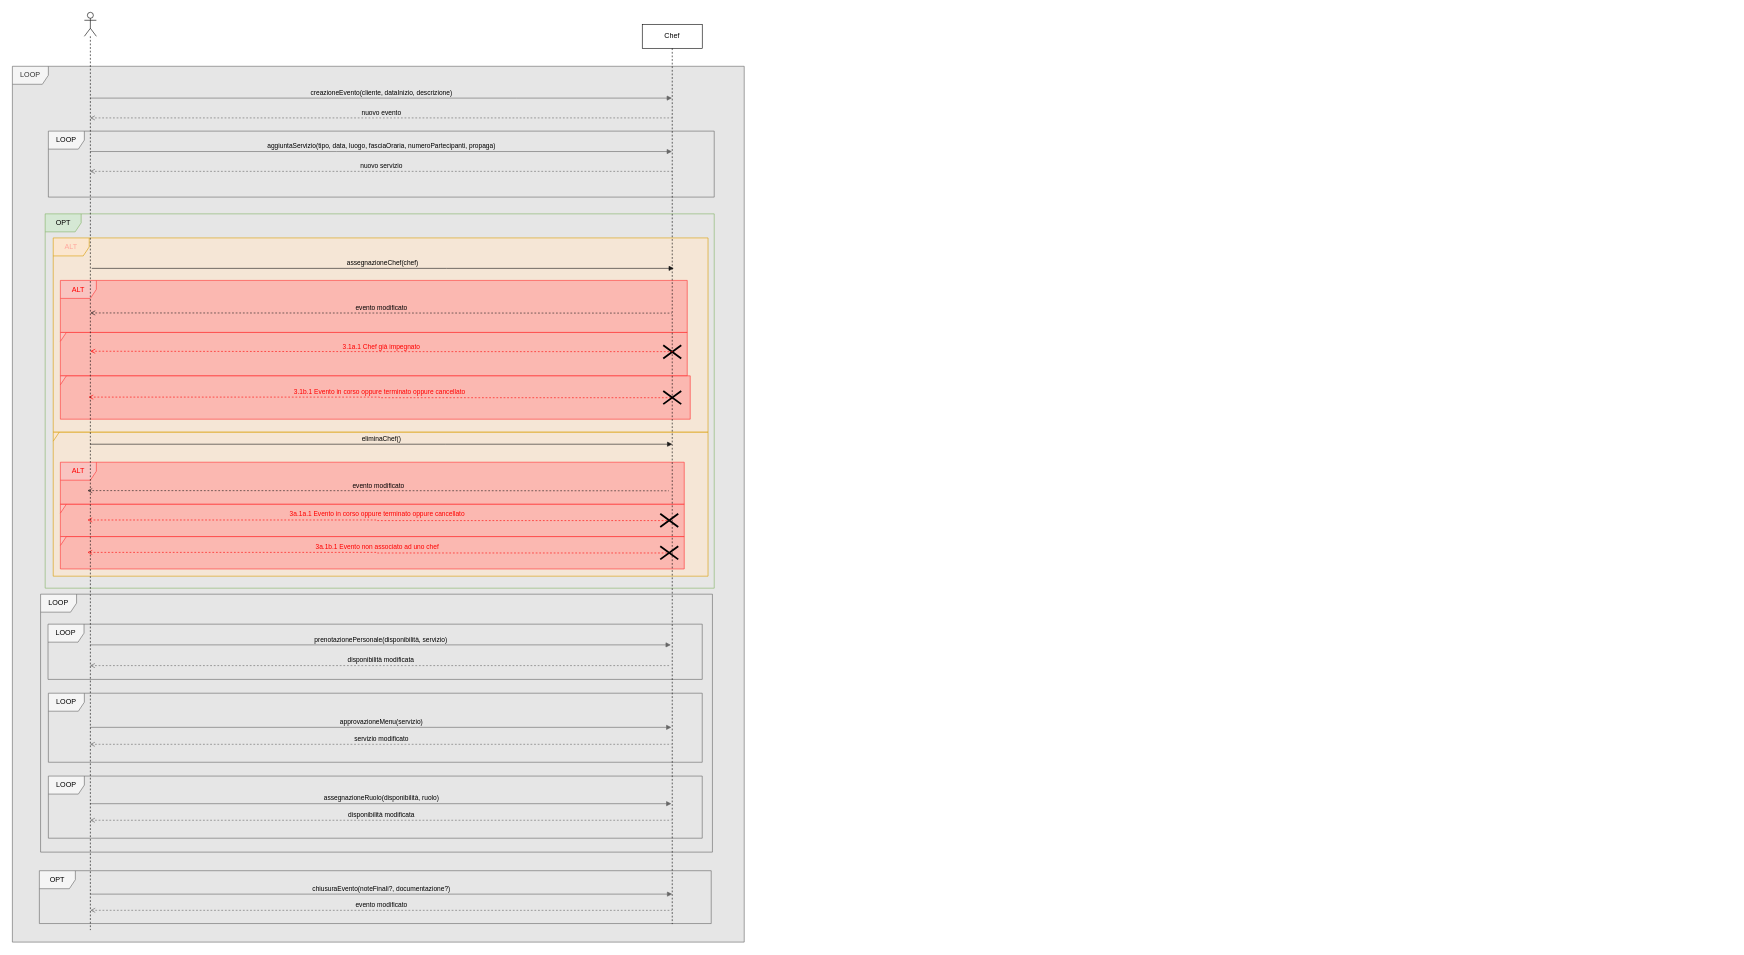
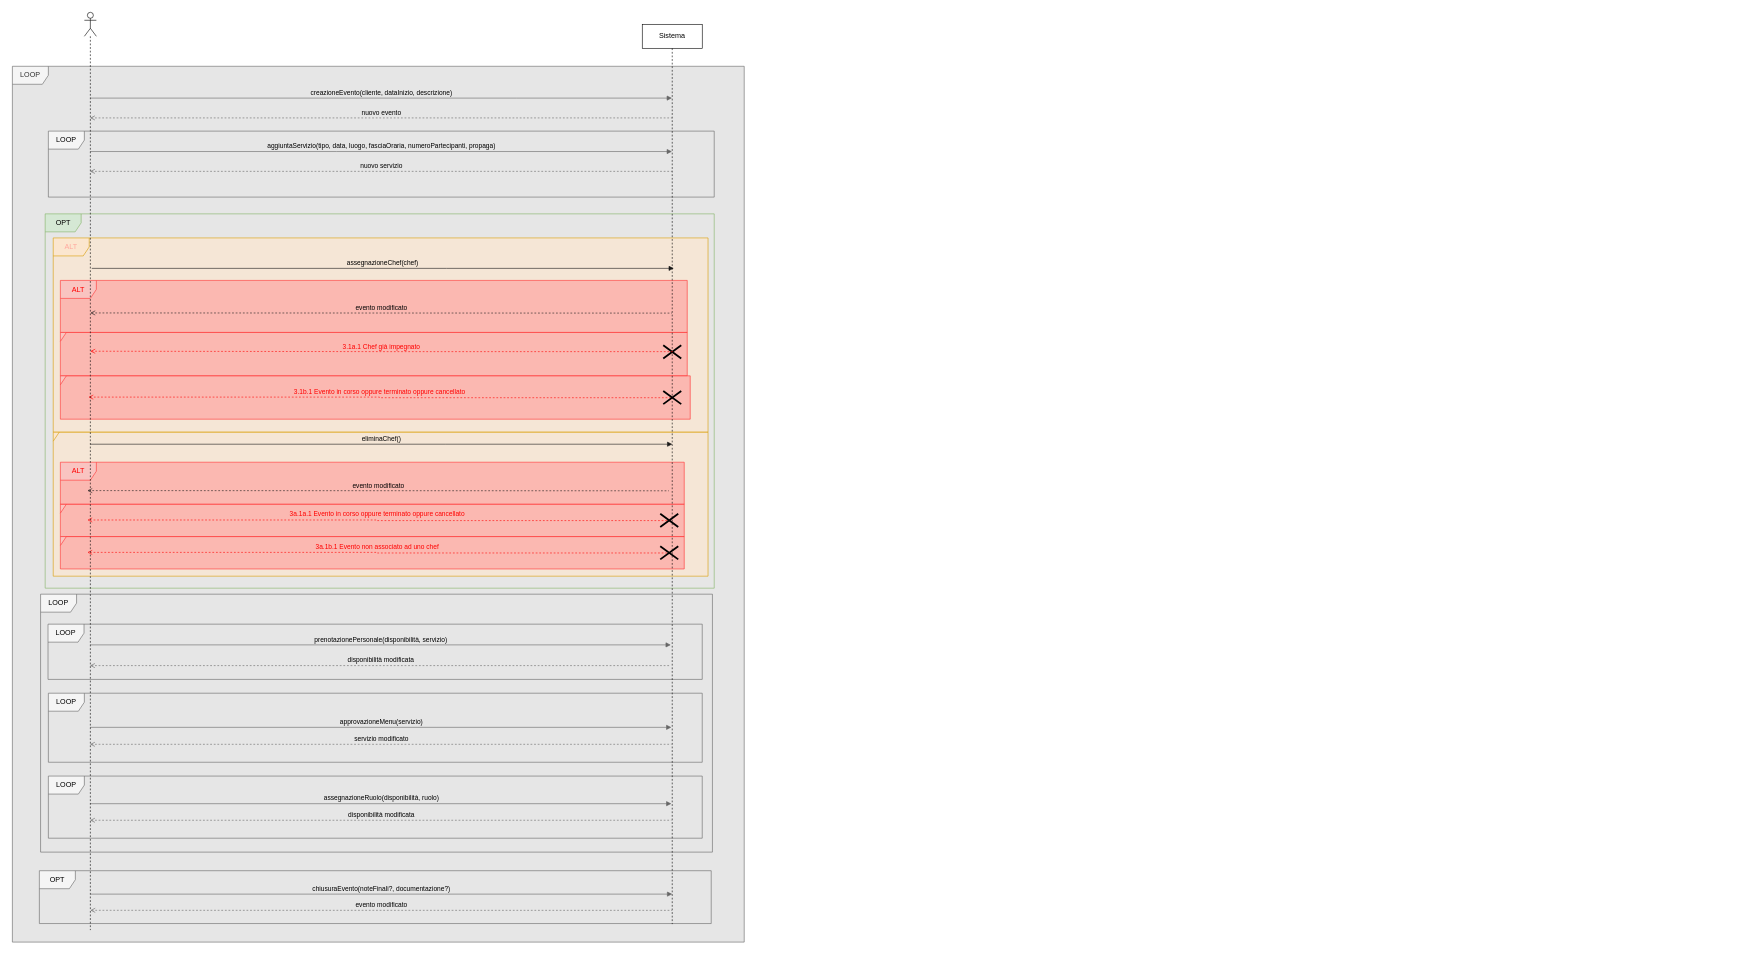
  <mxCell id="0" />
  <mxCell id="1" parent="0" />
  <mxCell id="2" value="LOOP" style="shape=umlFrame;whiteSpace=wrap;html=1;pointerEvents=0;fillColor=#F5F5F5;strokeColor=#666666;fontColor=#333333;swimlaneFillColor=#E6E6E6;" parent="1" vertex="1"><mxGeometry x="20" y="110" width="1220" height="1460" as="geometry" /></mxCell>
  <mxCell id="3" value="" style="group" parent="1" vertex="1" connectable="0"><mxGeometry x="70" y="130" width="2815" height="1269.6" as="geometry" /></mxCell>
  <mxCell id="4" value="" style="group" parent="3" vertex="1" connectable="0"><mxGeometry x="30" width="1060" height="88.081" as="geometry" /></mxCell>
  <mxCell id="5" value="creazioneEvento(cliente, dataInizio, descrizione)" style="html=1;verticalAlign=bottom;endArrow=block;edgeStyle=elbowEdgeStyle;elbow=vertical;curved=0;rounded=0;strokeColor=#666666;labelBackgroundColor=none;" parent="4" source="47" target="48" edge="1"><mxGeometry width="80" relative="1" as="geometry"><mxPoint x="80" as="sourcePoint" /><mxPoint x="500" y="11.01" as="targetPoint" /><Array as="points"><mxPoint x="760" y="33.03" /><mxPoint x="50" /></Array></mxGeometry></mxCell>
  <mxCell id="6" value="nuovo evento" style="html=1;verticalAlign=bottom;endArrow=none;edgeStyle=elbowEdgeStyle;elbow=vertical;curved=0;rounded=0;startArrow=open;startFill=0;endFill=0;dashed=1;strokeColor=#666666;labelBackgroundColor=none;" parent="4" source="47" target="48" edge="1"><mxGeometry width="80" relative="1" as="geometry"><mxPoint x="630" y="187.172" as="sourcePoint" /><mxPoint x="710" y="187.172" as="targetPoint" /><Array as="points"><mxPoint x="760" y="66.061" /><mxPoint x="550" y="44.04" /></Array></mxGeometry></mxCell>
  <mxCell id="7" value="LOOP" style="shape=umlFrame;whiteSpace=wrap;html=1;pointerEvents=0;fillColor=#F5F5F5;strokeColor=#666666;swimlaneFillColor=#E6E6E6;" parent="3" vertex="1"><mxGeometry x="-3" y="860" width="1120" height="430" as="geometry" /></mxCell>
  <mxCell id="8" value="" style="group" parent="3" vertex="1" connectable="0"><mxGeometry x="10" y="88.08" width="1110" height="110" as="geometry" /></mxCell>
  <mxCell id="9" value="LOOP" style="shape=umlFrame;whiteSpace=wrap;html=1;pointerEvents=0;fillColor=#F5F5F5;strokeColor=#666666;swimlaneFillColor=#E6E6E6;gradientColor=none;shadow=0;" parent="8" vertex="1"><mxGeometry width="1110" height="110" as="geometry" /></mxCell>
  <mxCell id="10" value="" style="group" parent="3" vertex="1" connectable="0"><mxGeometry x="10" y="910" width="1090.004" height="356.81" as="geometry" /></mxCell>
  <mxCell id="11" value="" style="group" parent="10" vertex="1" connectable="0"><mxGeometry y="253.22" width="1090" height="103.59" as="geometry" /></mxCell>
  <mxCell id="12" value="assegnazioneRuolo(disponibilità, ruolo)" style="html=1;verticalAlign=bottom;endArrow=block;edgeStyle=elbowEdgeStyle;elbow=vertical;curved=0;rounded=0;movable=1;resizable=1;rotatable=1;deletable=1;editable=1;locked=0;connectable=1;strokeColor=#666666;labelBackgroundColor=none;" parent="11" source="47" edge="1"><mxGeometry width="80" relative="1" as="geometry"><mxPoint x="41.132" y="46.04" as="sourcePoint" /><mxPoint x="1038.585" y="46.04" as="targetPoint" /><Array as="points"><mxPoint x="647.83" y="46.04" /><mxPoint x="577.021" y="92.08" /></Array></mxGeometry></mxCell>
  <mxCell id="13" value="disponibilità modificata" style="html=1;verticalAlign=bottom;endArrow=none;edgeStyle=elbowEdgeStyle;elbow=vertical;curved=0;rounded=0;startArrow=open;startFill=0;endFill=0;movable=1;resizable=1;rotatable=1;deletable=1;editable=1;locked=0;connectable=1;dashed=1;labelBackgroundColor=none;strokeColor=#666666;" parent="11" source="47" edge="1"><mxGeometry width="80" relative="1" as="geometry"><mxPoint x="41.132" y="73.664" as="sourcePoint" /><mxPoint x="1038.585" y="73.664" as="targetPoint" /><Array as="points"><mxPoint x="555.283" y="73.664" /></Array></mxGeometry></mxCell>
  <mxCell id="14" value="LOOP" style="shape=umlFrame;whiteSpace=wrap;html=1;pointerEvents=0;fillColor=#F5F5F5;strokeColor=#666666;" parent="11" vertex="1"><mxGeometry width="1090" height="103.59" as="geometry" /></mxCell>
  <mxCell id="15" value="" style="group" parent="10" vertex="1" connectable="0"><mxGeometry y="115.1" width="1090" height="115.1" as="geometry" /></mxCell>
  <mxCell id="16" value="approvazioneMenu(servizio)" style="html=1;verticalAlign=bottom;endArrow=block;edgeStyle=elbowEdgeStyle;elbow=vertical;curved=0;rounded=0;movable=1;resizable=1;rotatable=1;deletable=1;editable=1;locked=0;connectable=1;strokeColor=#666666;labelBackgroundColor=none;" parent="15" source="47" edge="1"><mxGeometry width="80" relative="1" as="geometry"><mxPoint x="41.132" y="56.88" as="sourcePoint" /><mxPoint x="1038.585" y="56.88" as="targetPoint" /><Array as="points"><mxPoint x="647.83" y="56.88" /><mxPoint x="577.021" y="102.92" /></Array></mxGeometry></mxCell>
  <mxCell id="17" value="servizio modificato" style="html=1;verticalAlign=bottom;endArrow=none;edgeStyle=elbowEdgeStyle;elbow=vertical;curved=0;rounded=0;startArrow=open;startFill=0;endFill=0;movable=1;resizable=1;rotatable=1;deletable=1;editable=1;locked=0;connectable=1;dashed=1;labelBackgroundColor=none;strokeColor=#666666;" parent="15" source="47" edge="1"><mxGeometry width="80" relative="1" as="geometry"><mxPoint x="41.132" y="85.174" as="sourcePoint" /><mxPoint x="1038.585" y="85.174" as="targetPoint" /><Array as="points"><mxPoint x="555.283" y="85.174" /></Array></mxGeometry></mxCell>
  <mxCell id="18" value="LOOP" style="shape=umlFrame;whiteSpace=wrap;html=1;pointerEvents=0;fillColor=#F5F5F5;strokeColor=#666666;" parent="15" vertex="1"><mxGeometry width="1090" height="115.1" as="geometry" /></mxCell>
  <mxCell id="19" value="" style="group" parent="10" vertex="1" connectable="0"><mxGeometry x="-20.566" width="1110.57" height="92.08" as="geometry" /></mxCell>
  <mxCell id="20" value="LOOP" style="shape=umlFrame;whiteSpace=wrap;html=1;pointerEvents=0;fillColor=#F5F5F5;strokeColor=#666666;" parent="19" vertex="1"><mxGeometry x="20" width="1090.57" height="92.08" as="geometry" /></mxCell>
  <mxCell id="21" value="prenotazionePersonale(disponibilità, servizio)" style="html=1;verticalAlign=bottom;endArrow=block;edgeStyle=elbowEdgeStyle;elbow=vertical;curved=0;rounded=0;movable=1;resizable=1;rotatable=1;deletable=1;editable=1;locked=0;connectable=1;strokeColor=#666666;labelBackgroundColor=none;" parent="19" source="47" edge="1"><mxGeometry width="80" relative="1" as="geometry"><mxPoint x="47.147" y="34.53" as="sourcePoint" /><mxPoint x="1058.181" y="35.0" as="targetPoint" /><Array as="points"><mxPoint x="665.292" y="34.53" /><mxPoint x="593.147" y="80.57" /></Array></mxGeometry></mxCell>
  <mxCell id="22" value="disponibilità modificata" style="html=1;verticalAlign=bottom;endArrow=none;edgeStyle=elbowEdgeStyle;elbow=vertical;curved=0;rounded=0;startArrow=open;startFill=0;endFill=0;movable=1;resizable=1;rotatable=1;deletable=1;editable=1;locked=0;connectable=1;dashed=1;labelBackgroundColor=none;strokeColor=#666666;" parent="19" source="47" edge="1"><mxGeometry width="80" relative="1" as="geometry"><mxPoint x="41.908" y="69.06" as="sourcePoint" /><mxPoint x="1058.181" y="69.06" as="targetPoint" /><Array as="points"><mxPoint x="565.76" y="69.06" /></Array></mxGeometry></mxCell>
  <mxCell id="23" value="" style="group" parent="3" vertex="1" connectable="0"><mxGeometry x="15" y="1321" width="1100" height="88.081" as="geometry" /></mxCell>
  <mxCell id="24" value="evento modificato" style="html=1;verticalAlign=bottom;endArrow=none;edgeStyle=elbowEdgeStyle;elbow=vertical;curved=0;rounded=0;startArrow=open;startFill=0;endFill=0;dashed=1;labelBackgroundColor=none;strokeColor=#666666;" parent="23" target="48" edge="1"><mxGeometry width="80" relative="1" as="geometry"><mxPoint x="65" y="65.995" as="sourcePoint" /><mxPoint x="1015" y="66.061" as="targetPoint" /><Array as="points"><mxPoint x="545" y="66.061" /></Array></mxGeometry></mxCell>
  <mxCell id="25" value="OPT" style="shape=umlFrame;whiteSpace=wrap;html=1;pointerEvents=0;fillColor=#F5F5F5;strokeColor=#666666;" parent="23" vertex="1"><mxGeometry x="-20" width="1120" height="88.08" as="geometry" /></mxCell>
  <mxCell id="26" value="chiusuraEvento(noteFinali?, documentazione?)" style="html=1;verticalAlign=bottom;endArrow=block;edgeStyle=elbowEdgeStyle;elbow=vertical;curved=0;rounded=0;movable=1;resizable=1;rotatable=1;deletable=1;editable=1;locked=0;connectable=1;strokeColor=#666666;labelBackgroundColor=none;" parent="23" edge="1"><mxGeometry width="80" relative="1" as="geometry"><mxPoint x="65" y="39" as="sourcePoint" /><mxPoint x="1035" y="39" as="targetPoint" /><Array as="points"><mxPoint x="655" y="39" /><mxPoint x="586.14" y="85.04" /></Array></mxGeometry></mxCell>
  <mxCell id="27" value="ALT" style="shape=umlFrame;whiteSpace=wrap;html=1;fontColor=#FFA89E;swimlaneFillColor=#FFE6CC;fillColor=#ffe6cc;strokeColor=#d79b00;fillOpacity=60;" parent="3" vertex="1"><mxGeometry x="18.1" y="266.13" width="1091.57" height="323.87" as="geometry" /></mxCell>
  <mxCell id="28" value="OPT" style="shape=umlFrame;whiteSpace=wrap;html=1;pointerEvents=0;fillColor=#d5e8d4;strokeColor=#82b366;" parent="3" vertex="1"><mxGeometry x="4.67" y="226" width="1115.33" height="624" as="geometry" /></mxCell>
  <mxCell id="29" value="assegnazioneChef(chef)" style="html=1;verticalAlign=bottom;endArrow=block;edgeStyle=elbowEdgeStyle;elbow=vertical;curved=0;rounded=0;strokeColor=#1A1A1A;labelBackgroundColor=none;" parent="3" edge="1"><mxGeometry x="0.0" width="80" relative="1" as="geometry"><mxPoint x="82.337" y="316.868" as="sourcePoint" /><mxPoint x="1052.67" y="316.868" as="targetPoint" /><Array as="points"><mxPoint x="673.941" y="316.868" /><mxPoint x="602.829" y="368.844" /></Array><mxPoint as="offset" /></mxGeometry></mxCell>
  <mxCell id="30" value="" style="shape=umlFrame;whiteSpace=wrap;html=1;fontColor=#FFA89E;swimlaneFillColor=#FFE6CC;fillColor=#ffe6cc;strokeColor=#d79b00;fillOpacity=60;width=10;height=15;" parent="3" vertex="1"><mxGeometry x="18.1" y="590" width="1091.57" height="240" as="geometry" /></mxCell>
  <mxCell id="31" value="eliminaChef()" style="html=1;verticalAlign=bottom;endArrow=block;edgeStyle=elbowEdgeStyle;elbow=vertical;curved=0;rounded=0;strokeColor=#1A1A1A;labelBackgroundColor=none;" parent="3" edge="1"><mxGeometry x="0.0" width="80" relative="1" as="geometry"><mxPoint x="79.829" y="609.995" as="sourcePoint" /><mxPoint x="1050.162" y="609.995" as="targetPoint" /><Array as="points"><mxPoint x="671.433" y="609.995" /><mxPoint x="600.32" y="654.036" /></Array><mxPoint as="offset" /></mxGeometry></mxCell>
  <mxCell id="32" value="" style="shape=umlFrame;whiteSpace=wrap;html=1;swimlaneFillColor=#FF9999;fillColor=#f8cecc;strokeColor=#FF3333;fillOpacity=60;fontColor=#FF0000;width=10;height=15;" parent="3" vertex="1"><mxGeometry x="30" y="710" width="1040" height="54" as="geometry" /></mxCell>
  <mxCell id="33" value="ALT" style="shape=umlFrame;whiteSpace=wrap;html=1;swimlaneFillColor=#FF9999;fillColor=#f8cecc;strokeColor=#FF3333;fillOpacity=60;fontColor=#FF0000;" parent="3" vertex="1"><mxGeometry x="30" y="640" width="1040" height="70" as="geometry" /></mxCell>
  <mxCell id="34" value="3a.1a.1 Evento in corso oppure terminato oppure cancellato" style="html=1;verticalAlign=bottom;endArrow=open;edgeStyle=elbowEdgeStyle;elbow=horizontal;curved=0;rounded=0;labelBackgroundColor=none;dashed=1;strokeColor=#FF0000;fontColor=#FF0000;endFill=0;exitX=0.533;exitY=0.485;exitDx=0;exitDy=0;exitPerimeter=0;" parent="3" edge="1"><mxGeometry relative="1" as="geometry"><mxPoint x="1041.359" y="737.33" as="sourcePoint" /><mxPoint x="75.005" y="736.33" as="targetPoint" /></mxGeometry></mxCell>
  <mxCell id="35" value="" style="shape=umlDestroy;whiteSpace=wrap;html=1;strokeWidth=3;targetShapes=umlLifeline;" parent="3" vertex="1"><mxGeometry x="1030" y="726" width="30" height="22" as="geometry" /></mxCell>
  <mxCell id="36" value="" style="shape=umlFrame;whiteSpace=wrap;html=1;swimlaneFillColor=#FF9999;fillColor=#f8cecc;strokeColor=#FF3333;fillOpacity=60;fontColor=#FF0000;width=10;height=15;" parent="3" vertex="1"><mxGeometry x="30" y="764" width="1040" height="54" as="geometry" /></mxCell>
  <mxCell id="37" value="3a.1b.1 Evento non associato ad uno chef" style="html=1;verticalAlign=bottom;endArrow=open;edgeStyle=elbowEdgeStyle;elbow=horizontal;curved=0;rounded=0;labelBackgroundColor=none;dashed=1;strokeColor=#FF0000;fontColor=#FF0000;endFill=0;exitX=0.533;exitY=0.485;exitDx=0;exitDy=0;exitPerimeter=0;" parent="3" edge="1"><mxGeometry relative="1" as="geometry"><mxPoint x="1041.359" y="791.33" as="sourcePoint" /><mxPoint x="75.005" y="790.33" as="targetPoint" /></mxGeometry></mxCell>
  <mxCell id="38" value="" style="shape=umlDestroy;whiteSpace=wrap;html=1;strokeWidth=3;targetShapes=umlLifeline;" parent="3" vertex="1"><mxGeometry x="1030" y="780" width="30" height="22" as="geometry" /></mxCell>
  <mxCell id="39" value="evento modificato" style="html=1;verticalAlign=bottom;endArrow=none;edgeStyle=elbowEdgeStyle;elbow=vertical;curved=0;rounded=0;startArrow=open;startFill=0;endFill=0;dashed=1;labelBackgroundColor=none;strokeColor=#1A1A1A;" parent="3" edge="1"><mxGeometry width="80" relative="1" as="geometry"><mxPoint x="75.001" y="687.33" as="sourcePoint" /><mxPoint x="1044.5" y="687.66" as="targetPoint" /><Array as="points"><mxPoint x="552.705" y="687.66" /></Array></mxGeometry></mxCell>
  <mxCell id="40" value="ALT" style="shape=umlFrame;whiteSpace=wrap;html=1;swimlaneFillColor=#FF9999;fillColor=#f8cecc;strokeColor=#FF3333;fillOpacity=60;fontColor=#FF0000;" parent="3" vertex="1"><mxGeometry x="30" y="336.94" width="1045" height="86.76" as="geometry" /></mxCell>
  <mxCell id="41" value="" style="shape=umlFrame;whiteSpace=wrap;html=1;swimlaneFillColor=#FF9999;fillColor=#f8cecc;strokeColor=#FF3333;fillOpacity=60;fontColor=#FF0000;width=10;height=15;" parent="3" vertex="1"><mxGeometry x="30" y="423.7" width="1045" height="72.3" as="geometry" /></mxCell>
  <mxCell id="42" value="evento modificato" style="html=1;verticalAlign=bottom;endArrow=none;edgeStyle=elbowEdgeStyle;elbow=vertical;curved=0;rounded=0;startArrow=open;startFill=0;endFill=0;dashed=1;labelBackgroundColor=none;strokeColor=#1A1A1A;" parent="3" edge="1"><mxGeometry width="80" relative="1" as="geometry"><mxPoint x="80" y="391.165" as="sourcePoint" /><mxPoint x="1049.5" y="391.463" as="targetPoint" /><Array as="points"><mxPoint x="560" y="391.463" /></Array></mxGeometry></mxCell>
  <mxCell id="43" value="" style="shape=umlFrame;whiteSpace=wrap;html=1;swimlaneFillColor=#FF9999;fillColor=#f8cecc;strokeColor=#FF3333;fillOpacity=60;fontColor=#FF0000;width=10;height=15;" vertex="1" parent="3"><mxGeometry x="30" y="496" width="1050" height="72.3" as="geometry" /></mxCell>
  <mxCell id="44" value="3.1b.1 Evento in corso oppure terminato oppure cancellato" style="html=1;verticalAlign=bottom;endArrow=open;edgeStyle=elbowEdgeStyle;elbow=horizontal;curved=0;rounded=0;labelBackgroundColor=none;dashed=1;strokeColor=#FF0000;fontColor=#FF0000;endFill=0;exitX=0.533;exitY=0.485;exitDx=0;exitDy=0;exitPerimeter=0;" edge="1" parent="3"><mxGeometry relative="1" as="geometry"><mxPoint x="1047.84" y="532.48" as="sourcePoint" /><mxPoint x="76.84" y="531.48" as="targetPoint" /></mxGeometry></mxCell>
  <mxCell id="45" value="aggiuntaServizio(tipo, data, luogo, fasciaOraria, numeroPartecipanti, propaga)" style="html=1;verticalAlign=bottom;endArrow=block;edgeStyle=elbowEdgeStyle;elbow=vertical;curved=0;rounded=0;strokeColor=#666666;labelBackgroundColor=none;" parent="1" source="47" target="48" edge="1"><mxGeometry width="80" relative="1" as="geometry"><mxPoint x="500.64" y="274.141" as="sourcePoint" /><mxPoint x="820.64" y="274.141" as="targetPoint" /><Array as="points"><mxPoint x="560" y="252.12" /><mxPoint x="720" y="230.1" /><mxPoint x="651.14" y="274.141" /></Array></mxGeometry></mxCell>
  <mxCell id="46" value="nuovo servizio" style="html=1;verticalAlign=bottom;endArrow=none;edgeStyle=elbowEdgeStyle;elbow=vertical;curved=0;rounded=0;startArrow=open;startFill=0;endFill=0;dashed=1;labelBackgroundColor=none;strokeColor=#666666;" parent="1" source="47" target="48" edge="1"><mxGeometry width="80" relative="1" as="geometry"><mxPoint x="500.64" y="307.171" as="sourcePoint" /><mxPoint x="820.64" y="307.171" as="targetPoint" /><Array as="points"><mxPoint x="550" y="285.151" /><mxPoint x="620" y="263.131" /></Array></mxGeometry></mxCell>
  <mxCell id="47" value="" style="shape=umlLifeline;perimeter=lifelinePerimeter;whiteSpace=wrap;html=1;container=1;dropTarget=0;collapsible=0;recursiveResize=0;outlineConnect=0;portConstraint=eastwest;newEdgeStyle={&quot;edgeStyle&quot;:&quot;elbowEdgeStyle&quot;,&quot;elbow&quot;:&quot;vertical&quot;,&quot;curved&quot;:0,&quot;rounded&quot;:0};participant=umlActor;" parent="1" vertex="1"><mxGeometry x="140" y="20" width="20" height="1530" as="geometry" /></mxCell>
- <mxCell id="48" value="Chef" style="shape=umlLifeline;perimeter=lifelinePerimeter;whiteSpace=wrap;html=1;container=1;dropTarget=0;collapsible=0;recursiveResize=0;outlineConnect=0;portConstraint=eastwest;newEdgeStyle={&quot;edgeStyle&quot;:&quot;elbowEdgeStyle&quot;,&quot;elbow&quot;:&quot;vertical&quot;,&quot;curved&quot;:0,&quot;rounded&quot;:0};" parent="1" vertex="1"><mxGeometry x="1070" y="40" width="100" height="1500" as="geometry" /></mxCell>
+ <mxCell id="48" value="Sistema" style="shape=umlLifeline;perimeter=lifelinePerimeter;whiteSpace=wrap;html=1;container=1;dropTarget=0;collapsible=0;recursiveResize=0;outlineConnect=0;portConstraint=eastwest;newEdgeStyle={&quot;edgeStyle&quot;:&quot;elbowEdgeStyle&quot;,&quot;elbow&quot;:&quot;vertical&quot;,&quot;curved&quot;:0,&quot;rounded&quot;:0};" parent="1" vertex="1"><mxGeometry x="1070" y="40" width="100" height="1500" as="geometry" /></mxCell>
  <mxCell id="49" value="" style="shape=umlDestroy;whiteSpace=wrap;html=1;strokeWidth=3;targetShapes=umlLifeline;" parent="48" vertex="1"><mxGeometry x="35" y="535" width="30" height="22" as="geometry" /></mxCell>
  <mxCell id="50" value="" style="shape=umlDestroy;whiteSpace=wrap;html=1;strokeWidth=3;targetShapes=umlLifeline;" vertex="1" parent="48"><mxGeometry x="35" y="611.15" width="30" height="22" as="geometry" /></mxCell>
  <mxCell id="51" value="3.1a.1 Chef già impegnato" style="html=1;verticalAlign=bottom;endArrow=open;edgeStyle=elbowEdgeStyle;elbow=horizontal;curved=0;rounded=0;labelBackgroundColor=none;dashed=1;strokeColor=#FF0000;fontColor=#FF0000;endFill=0;exitX=0.533;exitY=0.485;exitDx=0;exitDy=0;exitPerimeter=0;" parent="1" source="49" edge="1"><mxGeometry relative="1" as="geometry"><mxPoint x="1079.688" y="585.2" as="sourcePoint" /><mxPoint x="150" y="585" as="targetPoint" /></mxGeometry></mxCell>
